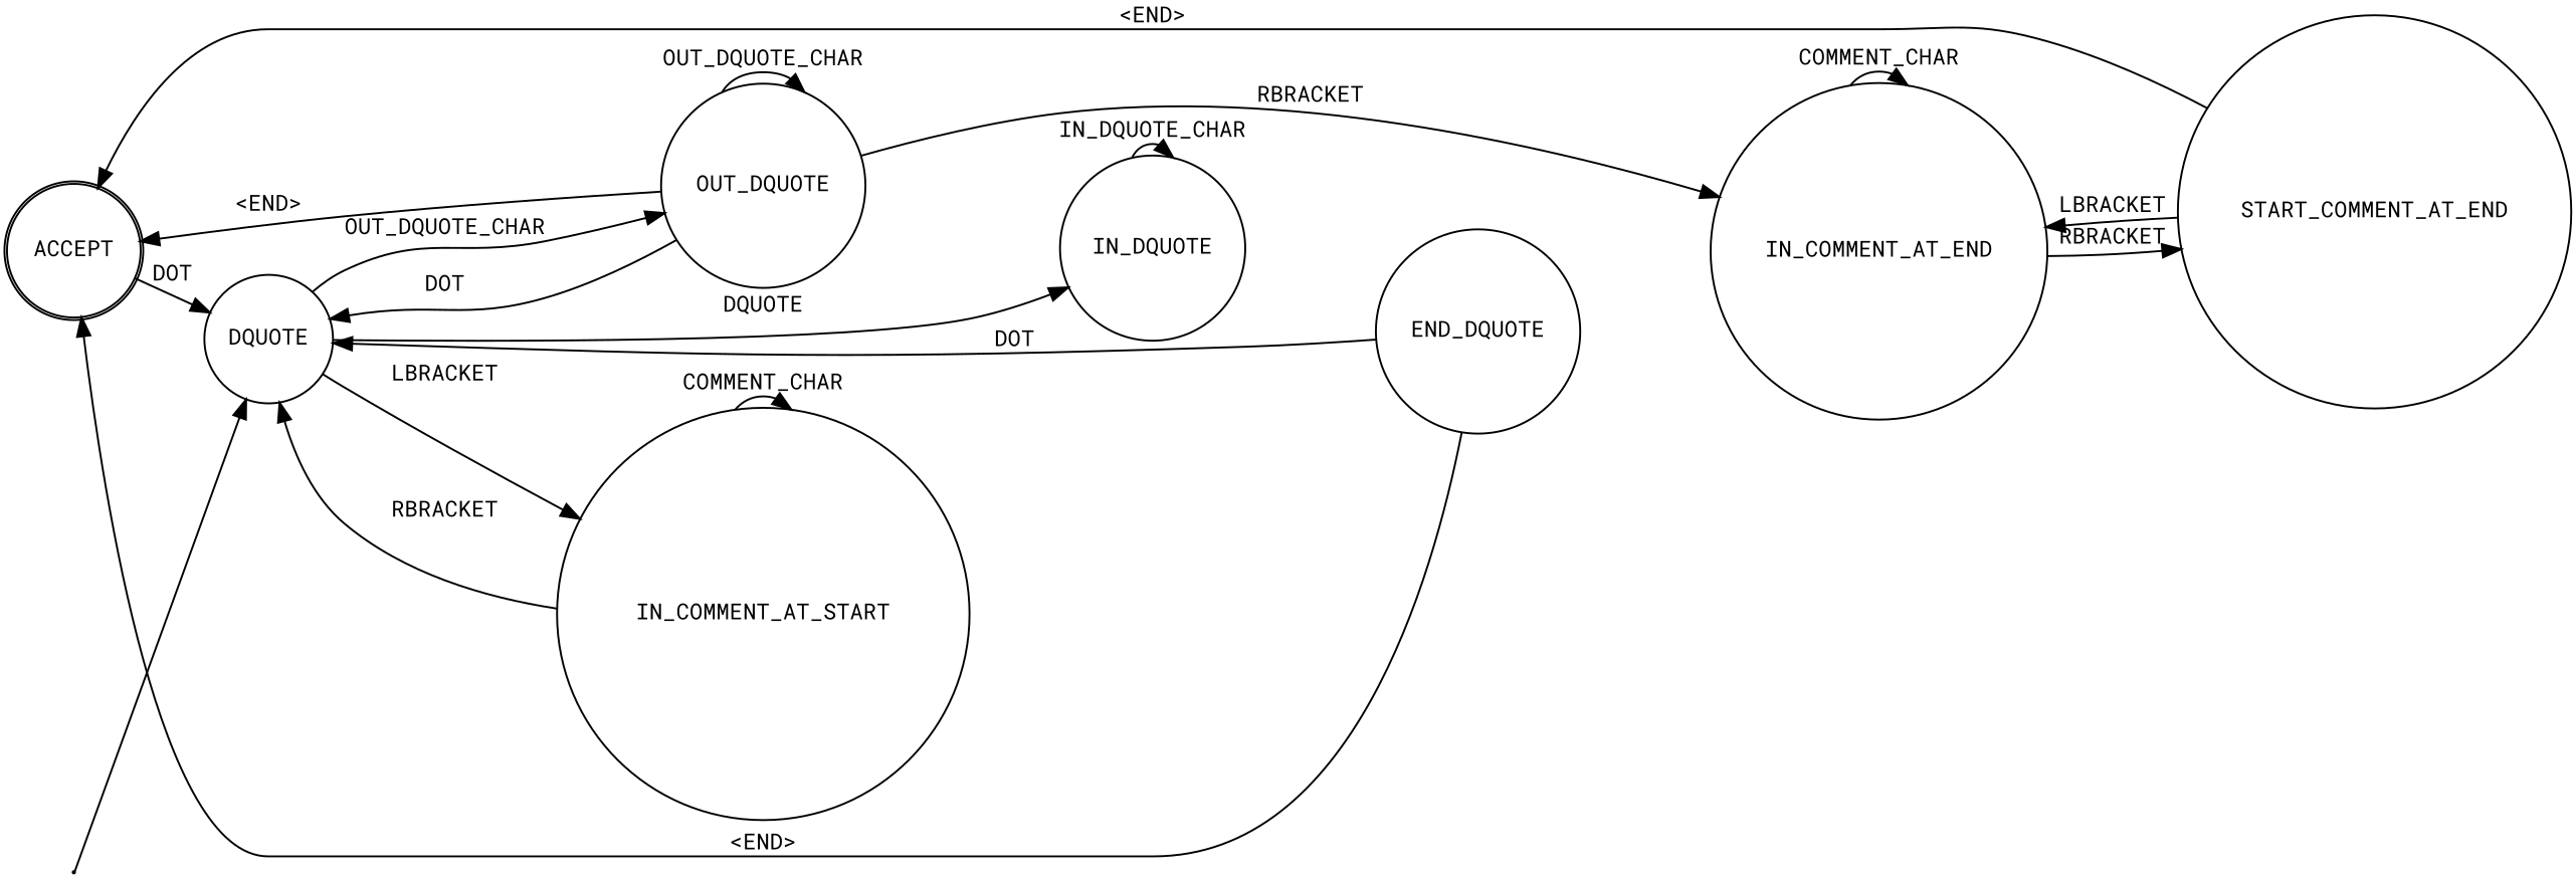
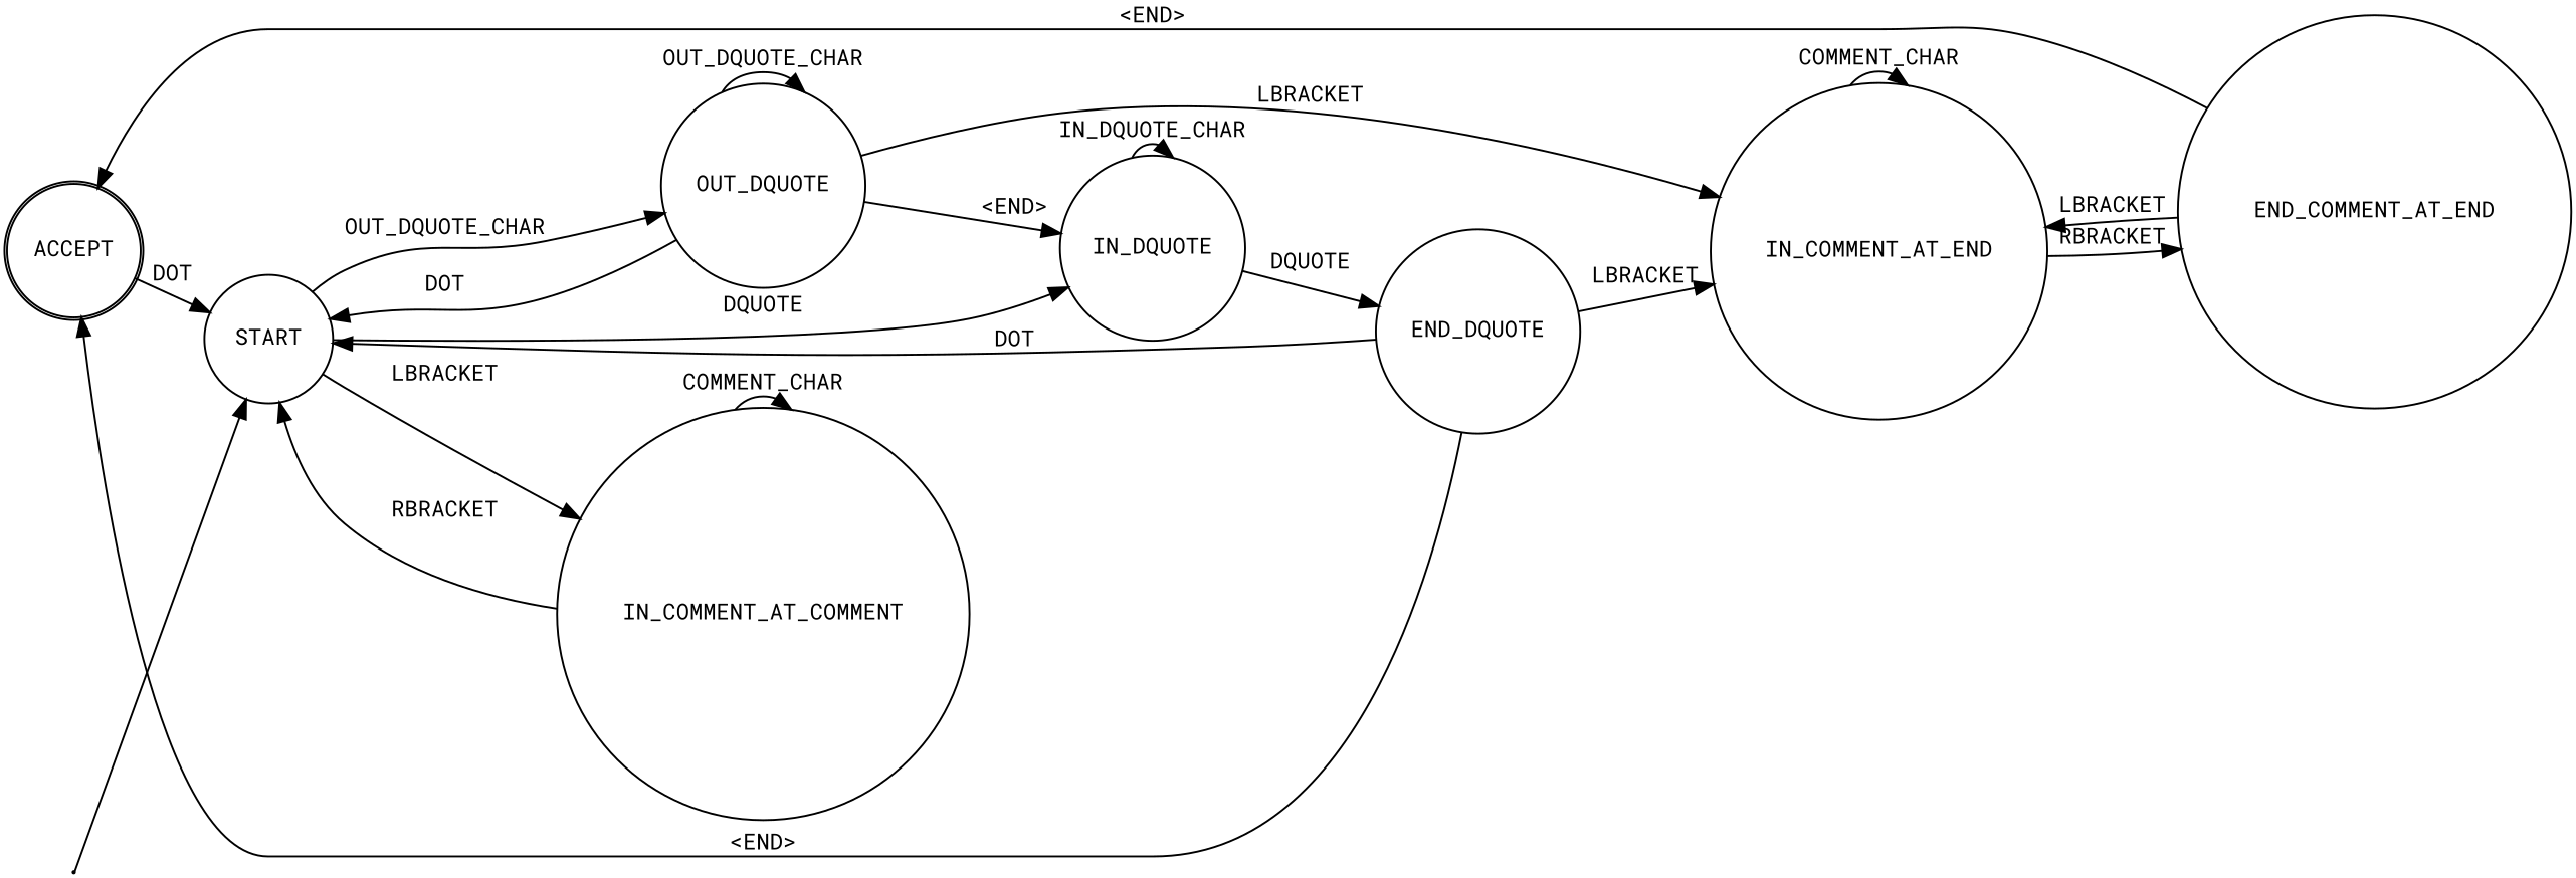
  digraph {
    fontname="Roboto Mono"
    rankdir=LR
    node [fontname="Roboto Mono" fontsize=35 penwidth=3 shape=circle]
    edge [arrowsize=3 fontname="Roboto Mono" fontsize=35 penwidth=3]
    ACCEPT [shape=doublecircle]
-   START [label=DQUOTE]
+   START
    qi [shape=point]
-   IN_COMMENT_AT_START
+   IN_COMMENT_AT_START [label=IN_COMMENT_AT_COMMENT]
    IN_DQUOTE
    OUT_DQUOTE
    END_DQUOTE
    IN_COMMENT_AT_END
-   END_COMMENT_AT_END [label=START_COMMENT_AT_END]
+   END_COMMENT_AT_END
    ACCEPT -> START [label=DOT]
    START -> IN_COMMENT_AT_START [label=LBRACKET]
    START -> IN_DQUOTE [label=DQUOTE]
    START -> OUT_DQUOTE [label=OUT_DQUOTE_CHAR]
    qi -> START
    IN_COMMENT_AT_START -> START [label=RBRACKET]
    IN_COMMENT_AT_START -> IN_COMMENT_AT_START [label=COMMENT_CHAR]
    IN_DQUOTE -> IN_DQUOTE [label=IN_DQUOTE_CHAR]
-   OUT_DQUOTE -> ACCEPT [label="<END>"]
+   IN_DQUOTE -> END_DQUOTE [label=DQUOTE]
+   OUT_DQUOTE -> IN_DQUOTE [label="<END>"]
    OUT_DQUOTE -> START [label=DOT]
    OUT_DQUOTE -> OUT_DQUOTE [label=OUT_DQUOTE_CHAR]
-   OUT_DQUOTE -> IN_COMMENT_AT_END [label=RBRACKET]
+   OUT_DQUOTE -> IN_COMMENT_AT_END [label=LBRACKET]
    END_DQUOTE -> ACCEPT [label="<END>"]
    END_DQUOTE -> START [label=DOT]
+   END_DQUOTE -> IN_COMMENT_AT_END [label=LBRACKET]
    IN_COMMENT_AT_END -> IN_COMMENT_AT_END [label=COMMENT_CHAR]
    IN_COMMENT_AT_END -> END_COMMENT_AT_END [label=RBRACKET]
    END_COMMENT_AT_END -> ACCEPT [label="<END>"]
    END_COMMENT_AT_END -> IN_COMMENT_AT_END [label=LBRACKET]
  }
